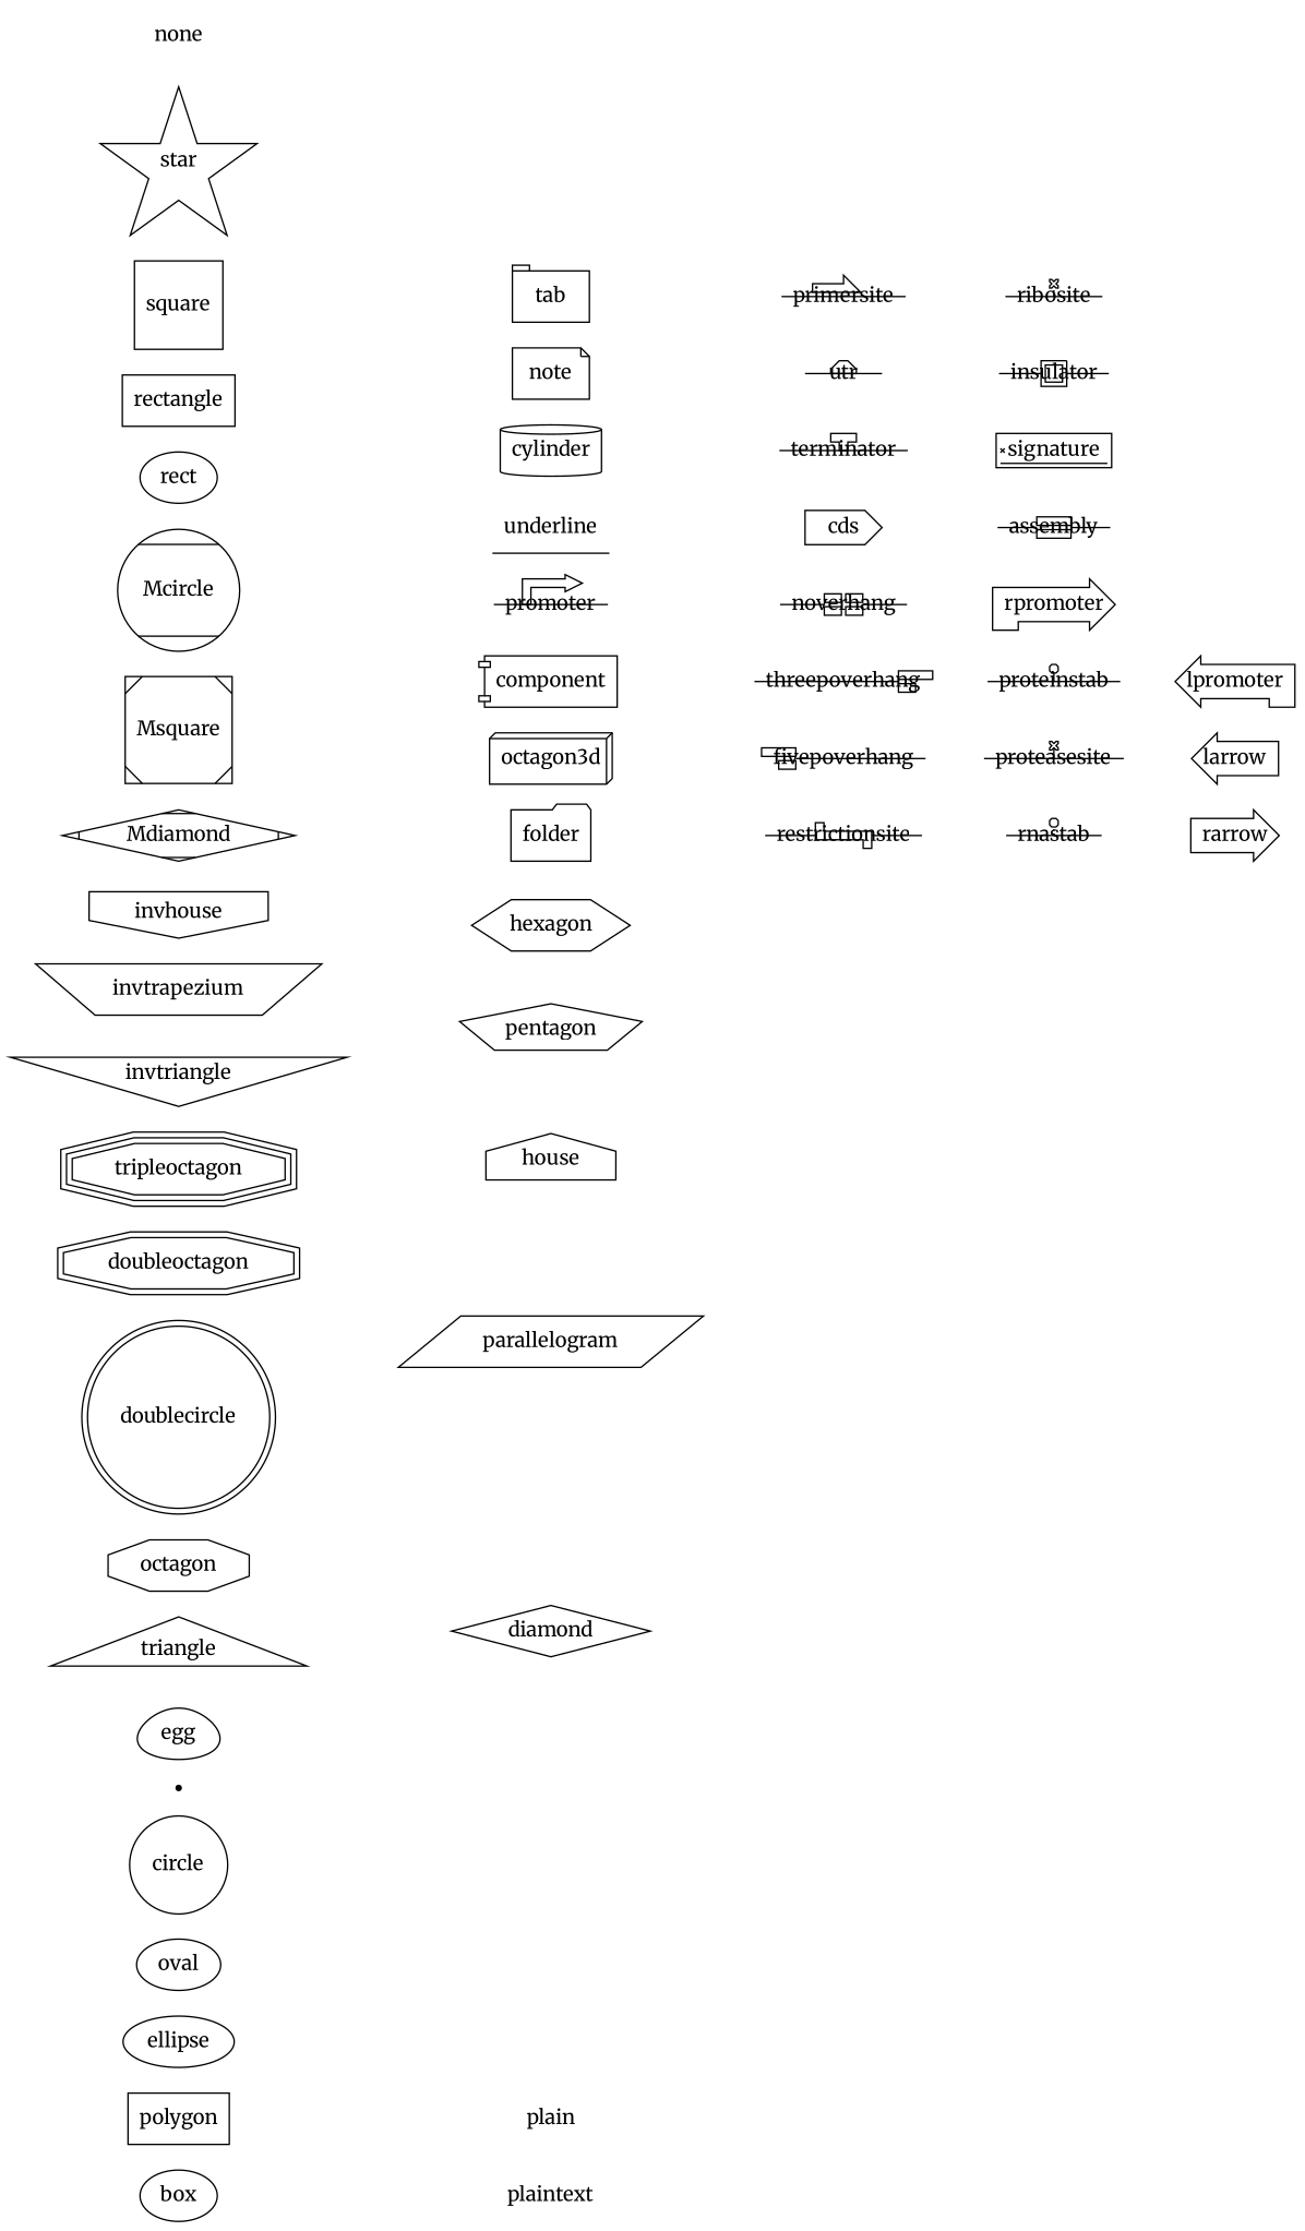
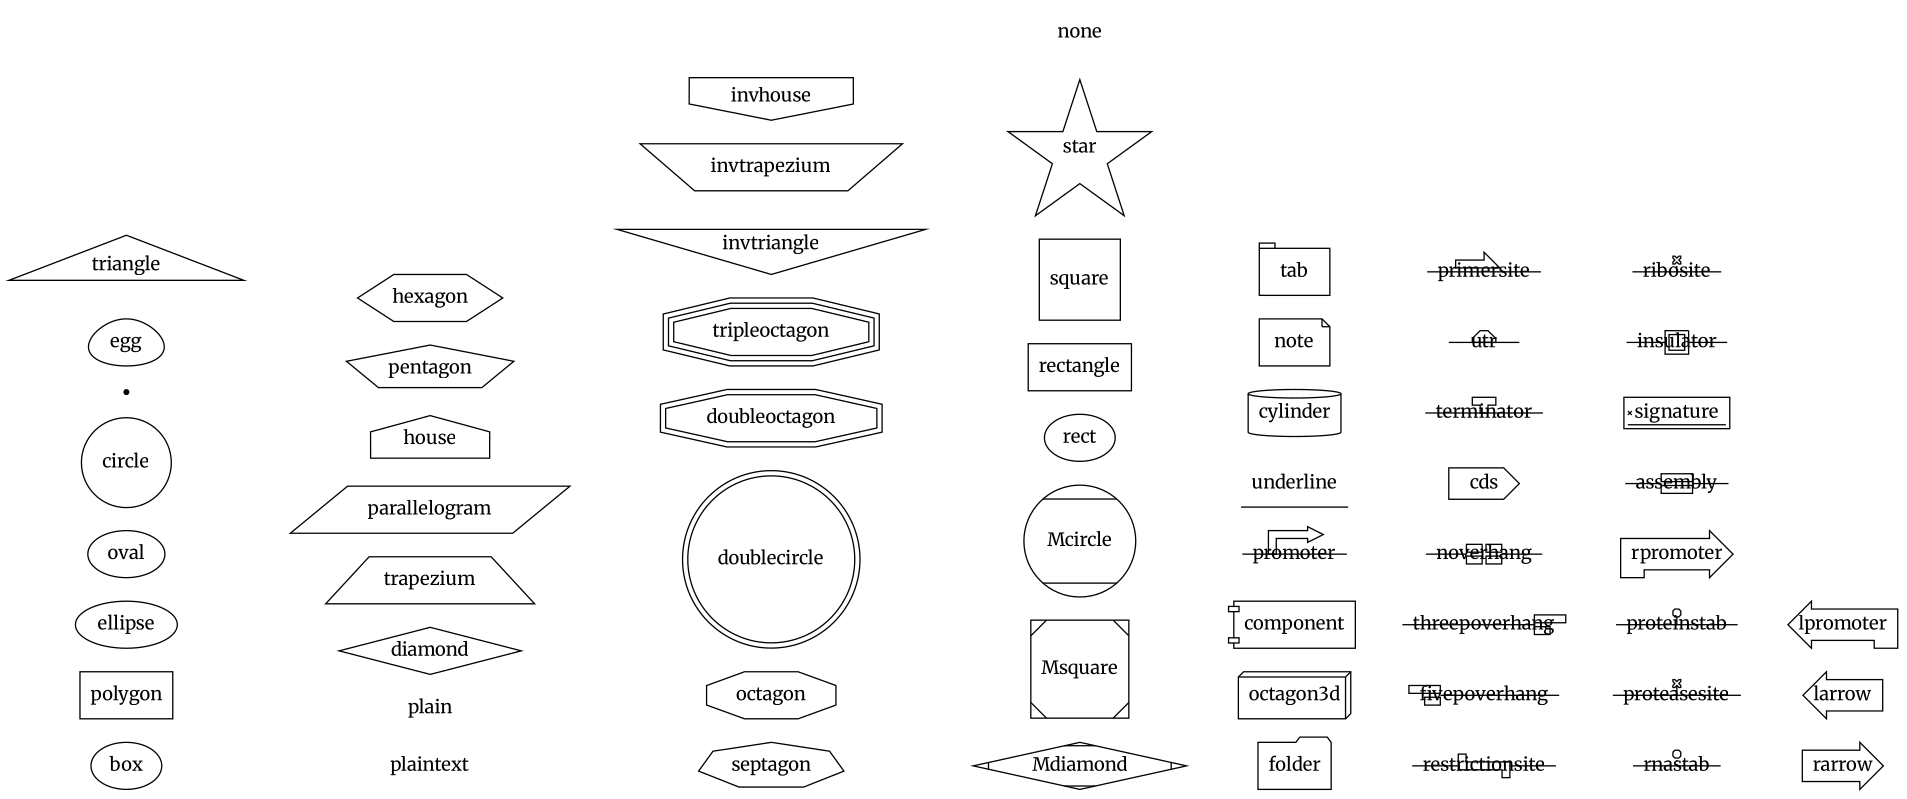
  strict graph {
    fontname=Merriweather
    rankdir=LR
    node [fontname=Merriweather shape=ellipse]
    edge [fontname=Merriweather style=invisible]
    box
    polygon [shape=polygon]
    ellipse
    oval [shape=oval]
    circle [shape=circle]
    point [shape=point]
    egg [shape=egg]
    triangle [shape=triangle]
    plaintext [shape=plaintext]
    plain [shape=plain]
    diamond [shape=diamond]
+   trapezium [shape=trapezium]
    parallelogram [shape=parallelogram]
    house [shape=house]
    pentagon [shape=pentagon]
    hexagon [shape=hexagon]
+   septagon [shape=septagon]
    octagon [shape=octagon]
    doublecircle [shape=doublecircle]
    doubleoctagon [shape=doubleoctagon]
    tripleoctagon [shape=tripleoctagon]
    invtriangle [shape=invtriangle]
    invtrapezium [shape=invtrapezium]
    invhouse [shape=invhouse]
    Mdiamond [shape=Mdiamond]
    Msquare [shape=Msquare]
    Mcircle [shape=Mcircle]
    rect
    rectangle [shape=rectangle]
    square [shape=square]
    star [shape=star]
    none [shape=none]
    folder [shape=folder]
    n34 [label=octagon3d shape=box3d]
    component [shape=component]
    promoter [shape=promoter]
    underline [shape=underline]
    cylinder [shape=cylinder]
    note [shape=note]
    tab [shape=tab]
    restrictionsite [shape=restrictionsite]
    fivepoverhang [shape=fivepoverhang]
    threepoverhang [shape=threepoverhang]
    noverhang [shape=noverhang]
    cds [shape=cds]
    terminator [shape=terminator]
    utr [shape=utr]
    primersite [shape=primersite]
    rnastab [shape=rnastab]
    proteasesite [shape=proteasesite]
    proteinstab [shape=proteinstab]
    rpromoter [shape=rpromoter]
    assembly [shape=assembly]
    signature [shape=signature]
    insulator [shape=insulator]
    ribosite [shape=ribosite]
    rarrow [shape=rarrow]
    larrow [shape=larrow]
    lpromoter [shape=lpromoter]
    subgraph sub_1 {
      rank=same
      box
      polygon
      ellipse
      oval
      circle
      point
      egg
      triangle
    }
    subgraph sub_2 {
      rank=same
      plaintext
      plain
      diamond
+     trapezium
      parallelogram
      house
      pentagon
      hexagon
    }
    subgraph sub_3 {
      rank=same
+     septagon
      octagon
      doublecircle
      doubleoctagon
      tripleoctagon
      invtriangle
      invtrapezium
      invhouse
    }
    subgraph sub_4 {
      rank=same
      Mdiamond
      Msquare
      Mcircle
      rect
      rectangle
      square
      star
      none
    }
    subgraph sub_5 {
      rank=same
      folder
      n34
      component
      promoter
      underline
      cylinder
      note
      tab
    }
    subgraph sub_6 {
      rank=same
      restrictionsite
      fivepoverhang
      threepoverhang
      noverhang
      cds
      terminator
      utr
      primersite
    }
    subgraph sub_7 {
      rank=same
      rnastab
      proteasesite
      proteinstab
      rpromoter
      assembly
      signature
      insulator
      ribosite
    }
    subgraph sub_8 {
      rank=same
      rarrow
      larrow
      lpromoter
    }
    box -- plaintext
+   plaintext -- septagon
+   septagon -- Mdiamond
    Mdiamond -- folder
    folder -- restrictionsite
    restrictionsite -- rnastab
    rnastab -- rarrow
  }
